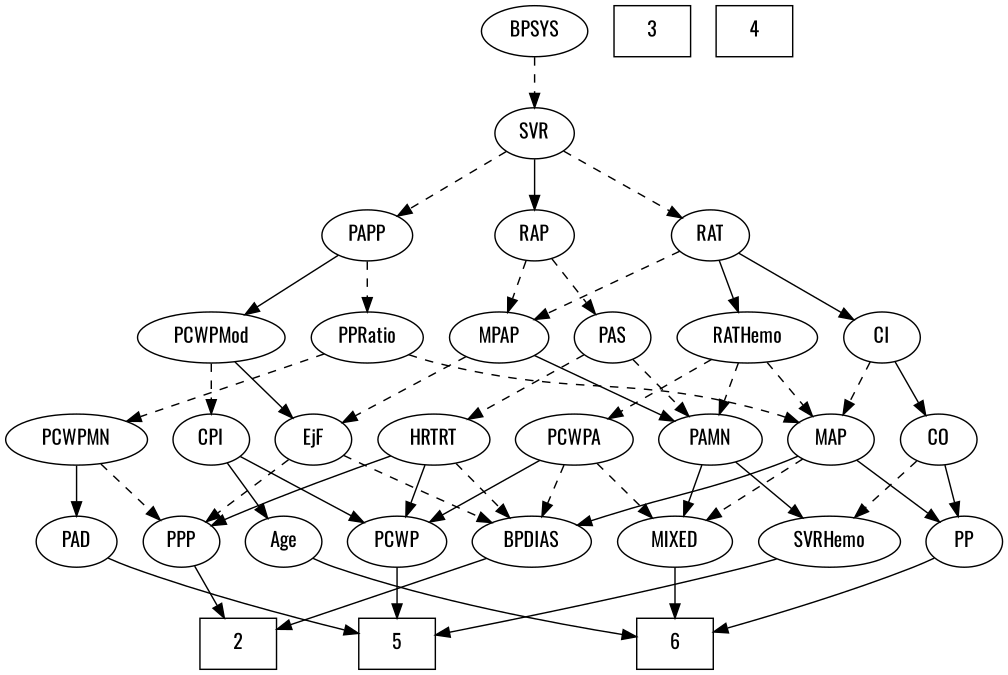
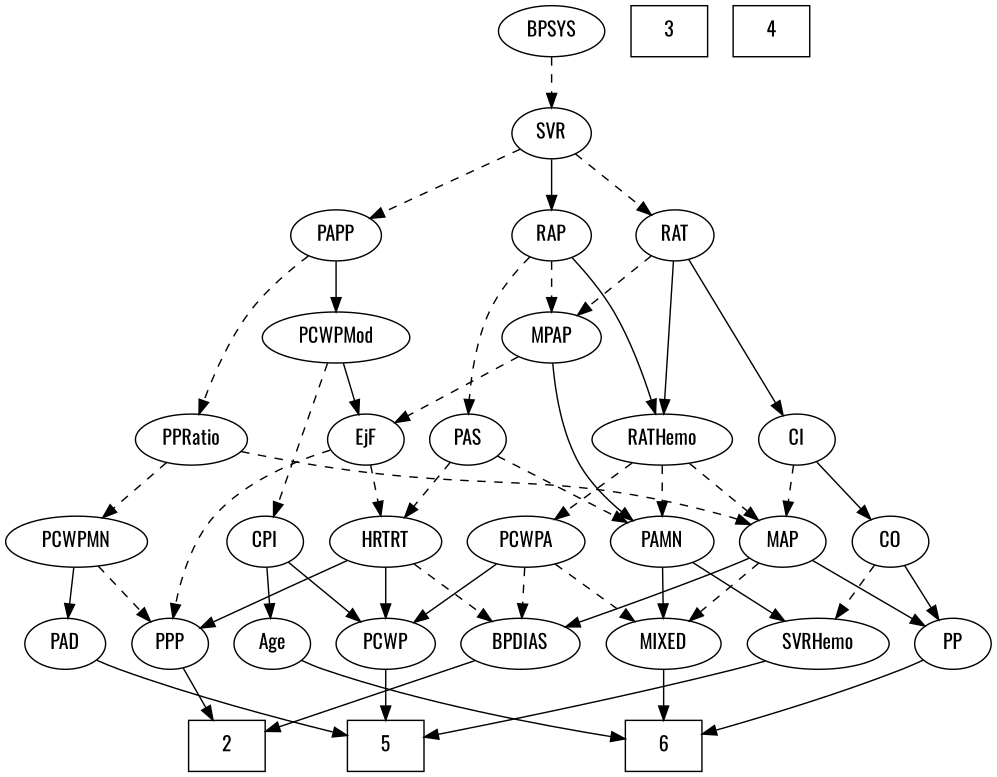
  strict digraph {
    fontname=Oswald
    node [fontname=Oswald]
    edge [fontname=Oswald style=solid]
    n1 [height=0.5 label=6 shape=box width=0.75]
    2 [height=0.5 shape=box width=0.75]
    3 [height=0.5 shape=box width=0.75]
    4 [height=0.5 shape=box width=0.75]
    5 [height=0.5 shape=box width=0.75]
    Age [height=0.5 width=0.75]
    EjF [height=0.5 width=0.75]
    BPDIAS [height=0.5 width=1.1735]
    PPP [height=0.5 width=0.75]
    RAP [height=0.5 width=0.77632]
    MPAP [height=0.5 width=0.97491]
    PAS [height=0.5 width=0.75]
    RATHemo [height=0.5 width=1.3721]
    PAMN [height=0.5 width=1.011]
    HRTRT [height=0.5 width=1.1013]
    PCWPA [height=0.5 width=1.1555]
    MAP [height=0.5 width=0.84854]
    MIXED [height=0.5 width=1.1193]
    SVRHemo [height=0.5 width=1.3902]
    PCWP [height=0.5 width=0.97491]
    PP [height=0.5 width=0.75]
    BPSYS [height=0.5 width=1.0471]
    SVR [height=0.5 width=0.77632]
    RAT [height=0.5 width=0.75827]
    PAPP [height=0.5 width=0.88464]
    CI [height=0.5 width=0.75]
    PCWPMod [height=0.5 width=1.4443]
    PPRatio [height=0.5 width=1.1013]
    PAD [height=0.5 width=0.79437]
    CO [height=0.5 width=0.75]
    CPI [height=0.5 width=0.75]
    PCWPMN [height=0.5 width=1.3902]
    Age -> n1
-   EjF -> BPDIAS [style=dashed]
+   EjF -> HRTRT [style=dashed]
    EjF -> PPP [style=dashed]
    BPDIAS -> 2
    PPP -> 2
    RAP -> MPAP [style=dashed]
    RAP -> PAS [style=dashed]
+   RAP -> RATHemo
    MPAP -> EjF [style=dashed]
    MPAP -> PAMN
    PAS -> PAMN [style=dashed]
    PAS -> HRTRT [style=dashed]
    RATHemo -> PAMN [style=dashed]
    RATHemo -> PCWPA [style=dashed]
    RATHemo -> MAP [style=dashed]
    PAMN -> MIXED
    PAMN -> SVRHemo
    HRTRT -> BPDIAS [style=dashed]
    HRTRT -> PPP
    HRTRT -> PCWP
    PCWPA -> BPDIAS [style=dashed]
    PCWPA -> MIXED [style=dashed]
    PCWPA -> PCWP
    MAP -> BPDIAS
    MAP -> MIXED [style=dashed]
    MAP -> PP
    MIXED -> n1
    SVRHemo -> 5
    PCWP -> 5
    PP -> n1
    BPSYS -> SVR [style=dashed]
    SVR -> RAP
    SVR -> RAT [style=dashed]
    SVR -> PAPP [style=dashed]
    RAT -> MPAP [style=dashed]
    RAT -> RATHemo
    RAT -> CI
    PAPP -> PCWPMod
    PAPP -> PPRatio [style=dashed]
    CI -> MAP [style=dashed]
    CI -> CO
    PCWPMod -> EjF
    PCWPMod -> CPI [style=dashed]
    PPRatio -> MAP [style=dashed]
    PPRatio -> PCWPMN [style=dashed]
    PAD -> 5
    CO -> SVRHemo [style=dashed]
    CO -> PP
    CPI -> Age
    CPI -> PCWP
    PCWPMN -> PPP [style=dashed]
    PCWPMN -> PAD
  }
